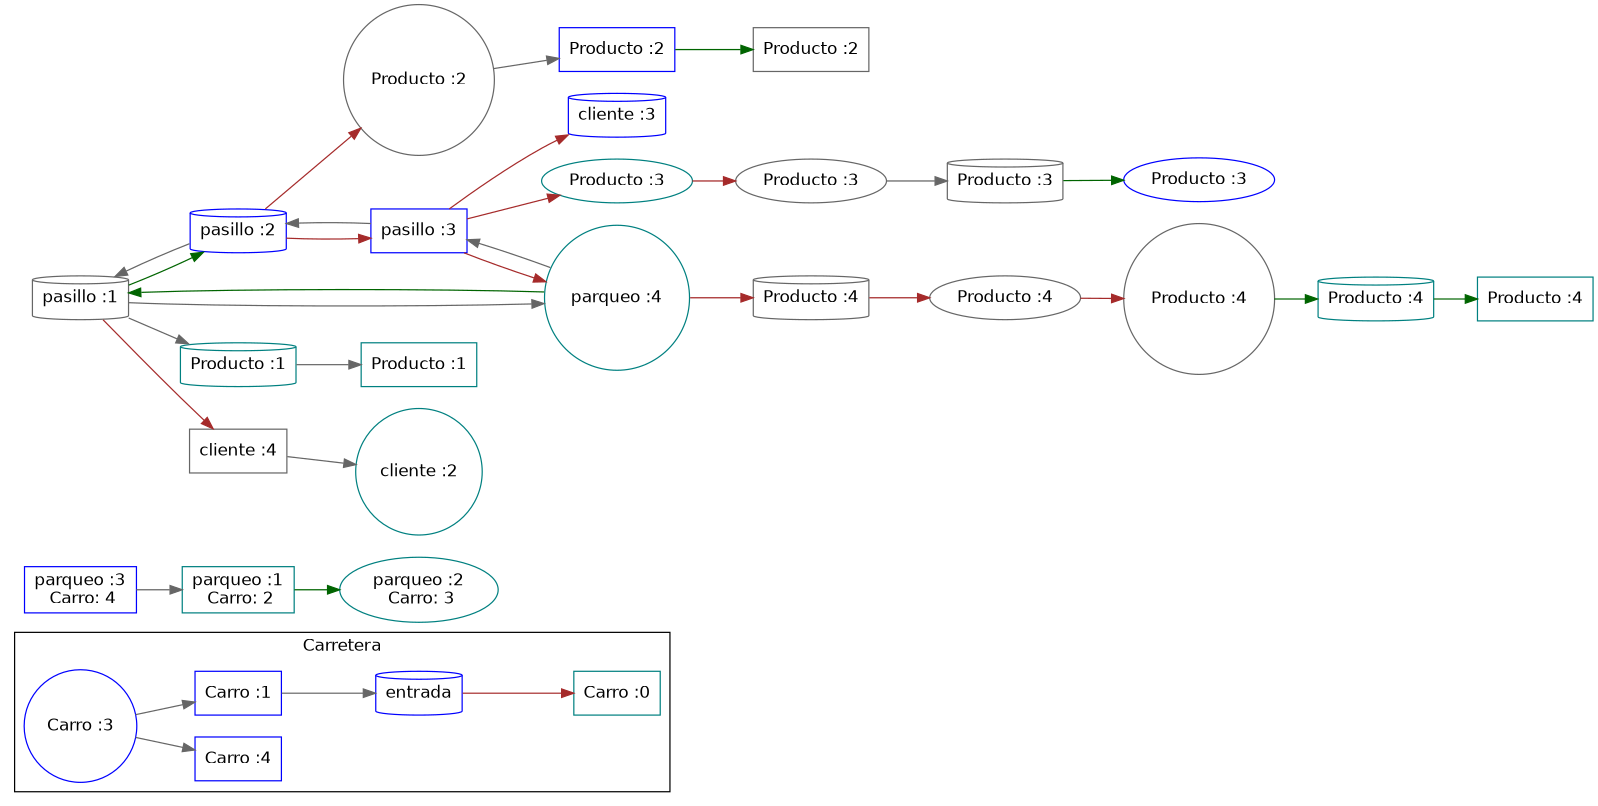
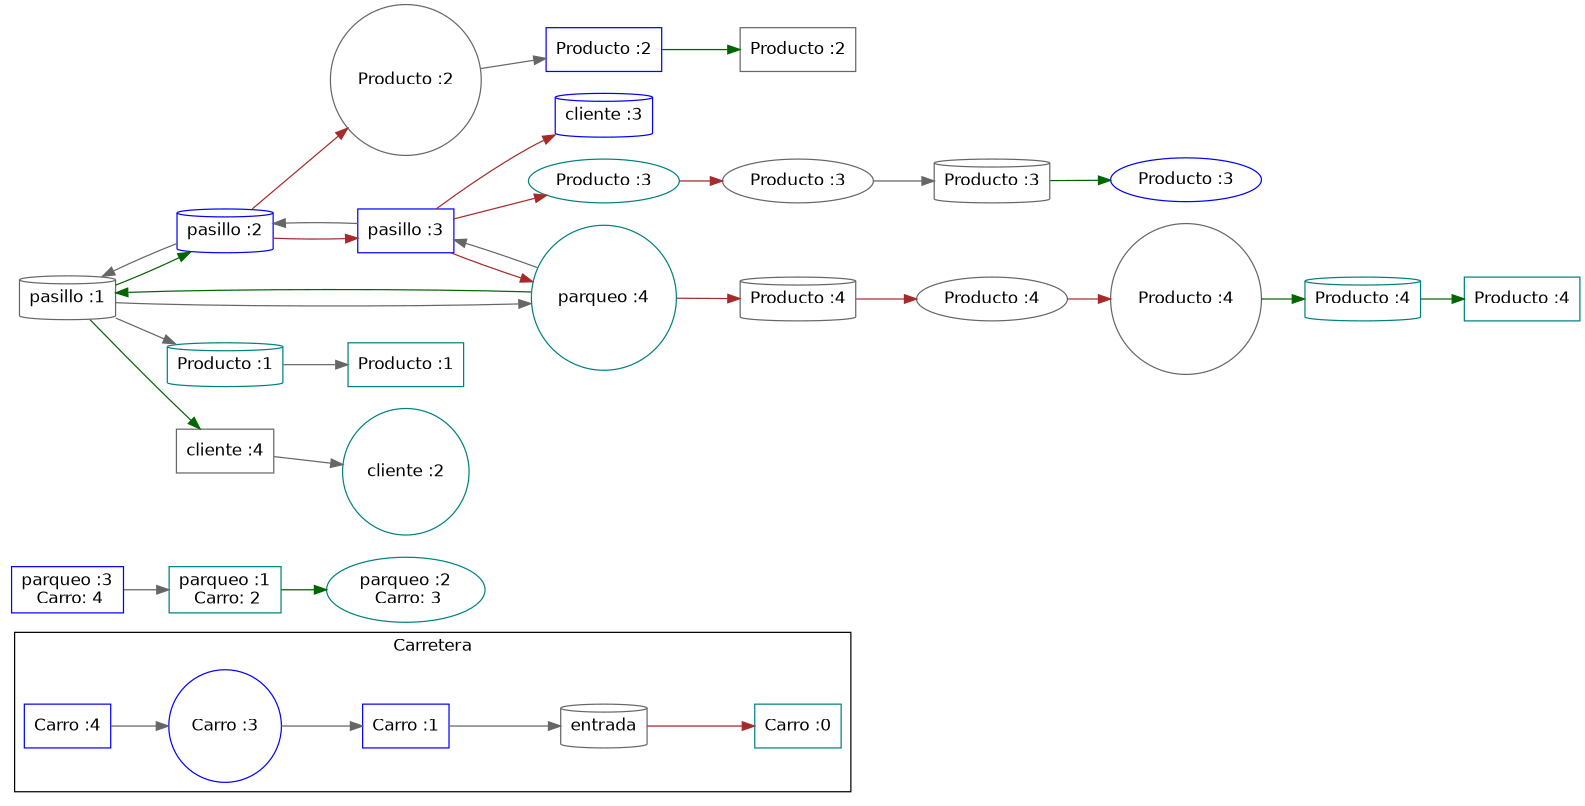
  digraph {
    fontname="DejaVu Sans"
    rankdir=LR
    node [color=gray40 fontname="DejaVu Sans" shape=box]
    edge [color=gray40 fontname="DejaVu Sans"]
    n1 [color=blue label="Carro :4"]
    n2 [color=blue label="Carro :3" shape=circle]
    n3 [color=blue label="Carro :1"]
-   entrada [color=blue shape=cylinder]
+   entrada [shape=cylinder]
    n5 [color=teal label="Carro :0"]
    n6 [color=teal label="parqueo :1\n Carro: 2"]
    n7 [color=teal label="parqueo :2\n Carro: 3" shape=ellipse]
    n8 [color=blue label="parqueo :3\n Carro: 4"]
    n9 [label="pasillo :1" shape=cylinder]
    n10 [color=blue label="pasillo :2" shape=cylinder]
    n11 [color=teal label="parqueo :4" shape=circle]
    n12 [color=blue label="pasillo :3"]
    n13 [color=teal label="Producto :1" shape=cylinder]
    n14 [color=teal label="Producto :1"]
    n15 [label="Producto :2" shape=circle]
    n16 [color=blue label="Producto :2"]
    n17 [label="Producto :2"]
    n18 [color=teal label="Producto :3" shape=ellipse]
    n19 [label="Producto :3" shape=ellipse]
    n20 [label="Producto :3" shape=cylinder]
    n21 [color=blue label="Producto :3" shape=ellipse]
    n22 [label="Producto :4" shape=cylinder]
    n23 [label="Producto :4" shape=ellipse]
    n24 [label="Producto :4" shape=circle]
    n25 [color=teal label="Producto :4" shape=cylinder]
    n26 [color=teal label="Producto :4"]
    n27 [label="cliente :4"]
    n28 [color=teal label="cliente :2" shape=circle]
    n29 [color=blue label="cliente :3" shape=cylinder]
    subgraph cluster_1 {
      label=Carretera
      n1
      n2
      n3
      entrada
      n5
    }
    subgraph sub_2 {
      label=Parqueo
      n6
      n7
      n8
    }
    subgraph sub_3 {
      label=Pasillos
      n9
      n10
      n11
      n12
    }
    subgraph sub_4 {
      n9
      n13
      n14
    }
    subgraph sub_5 {
      n10
      n15
      n16
      n17
    }
    subgraph sub_6 {
      n12
      n18
      n19
      n20
      n21
    }
    subgraph sub_7 {
      n11
      n22
      n23
      n24
      n25
      n26
    }
    subgraph sub_8 {
      n9
      n27
      n28
    }
    subgraph sub_9 {
    }
    subgraph sub_10 {
      n12
      n29
    }
    subgraph sub_11 {
    }
-   n2 -> n1
+   n1 -> n2
    n2 -> n3
    n3 -> entrada
    entrada -> n5 [color=brown]
    n6 -> n7 [color=darkgreen]
    n8 -> n6
    n9 -> n10 [color=darkgreen]
    n9 -> n11
    n9 -> n13
-   n9 -> n27 [color=brown]
+   n9 -> n27 [color=darkgreen]
    n10 -> n9
    n10 -> n12 [color=brown]
    n10 -> n15 [color=brown]
    n11 -> n9 [color=darkgreen]
    n11 -> n12
    n11 -> n22 [color=brown]
    n12 -> n10
    n12 -> n11 [color=brown]
    n12 -> n18 [color=brown]
    n12 -> n29 [color=brown]
    n13 -> n14
    n15 -> n16
    n16 -> n17 [color=darkgreen]
    n18 -> n19 [color=brown]
    n19 -> n20
    n20 -> n21 [color=darkgreen]
    n22 -> n23 [color=brown]
    n23 -> n24 [color=brown]
    n24 -> n25 [color=darkgreen]
    n25 -> n26 [color=darkgreen]
    n27 -> n28
  }
